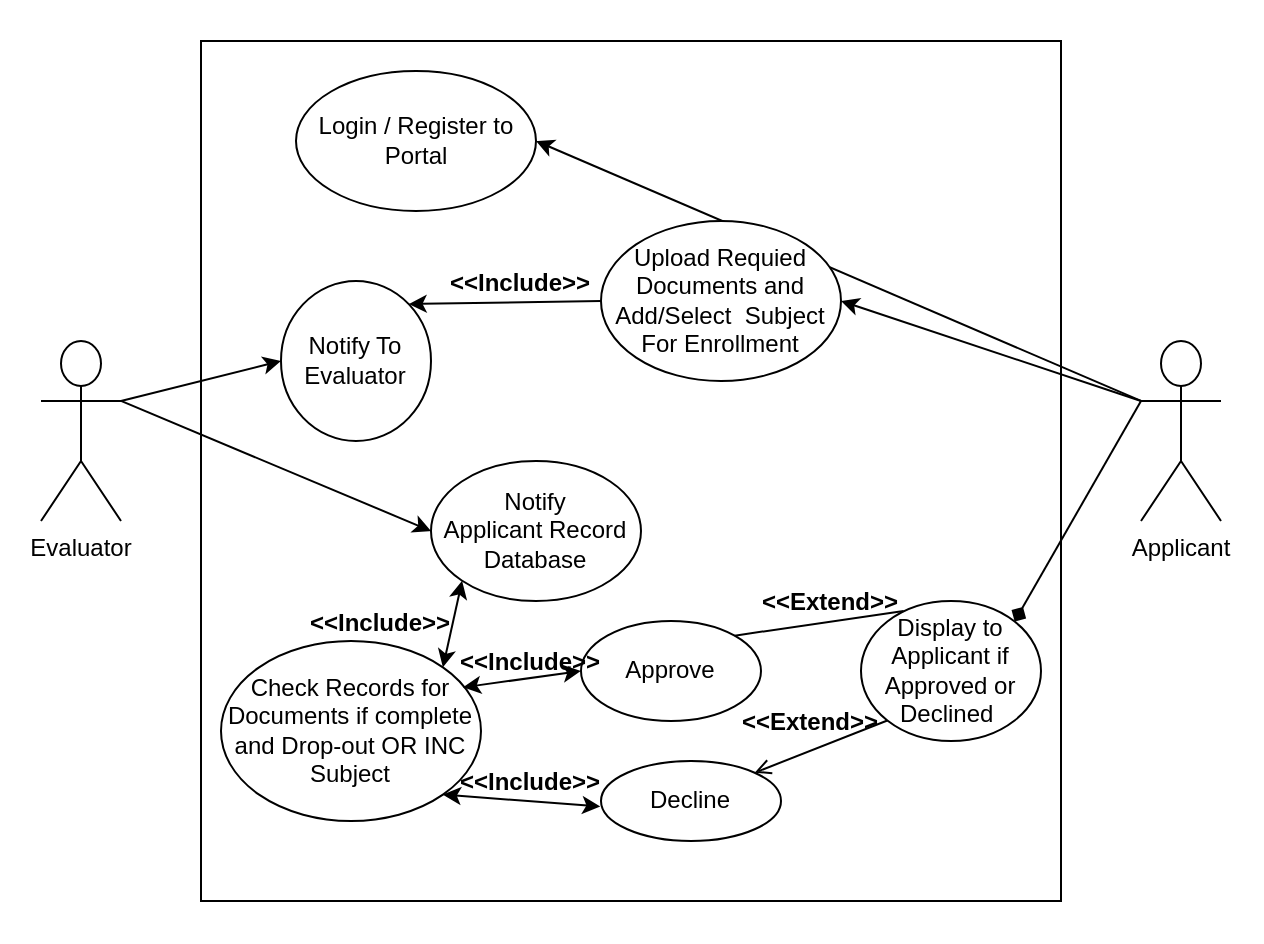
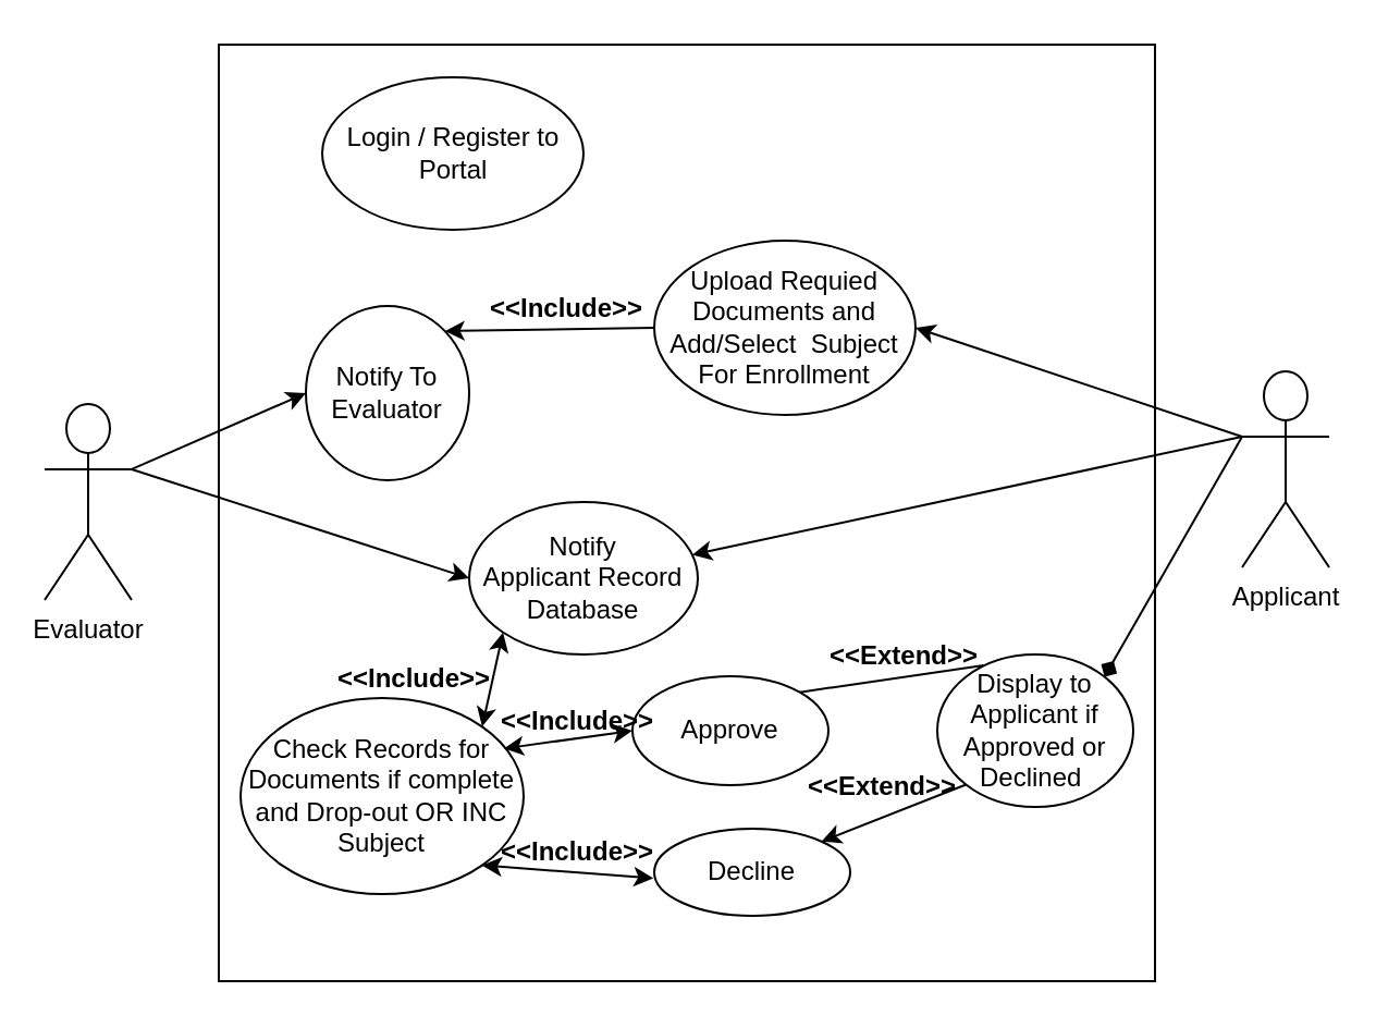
  <mxCell id="0" />
  <mxCell id="1" parent="0" />
  <mxCell id="2" value="" style="whiteSpace=wrap;html=1;aspect=fixed;" parent="1" vertex="1"><mxGeometry x="100" y="20" width="430" height="430" as="geometry" /></mxCell>
- <mxCell id="3" value="Evaluator" style="shape=umlActor;verticalLabelPosition=bottom;verticalAlign=top;html=1;outlineConnect=0;" parent="1" vertex="1"><mxGeometry x="20" y="170" width="40" height="90" as="geometry" /></mxCell>
+ <mxCell id="3" value="Evaluator" style="shape=umlActor;verticalLabelPosition=bottom;verticalAlign=top;html=1;outlineConnect=0;" parent="1" vertex="1"><mxGeometry x="20" y="185" width="40" height="90" as="geometry" /></mxCell>
  <mxCell id="4" value="Applicant" style="shape=umlActor;verticalLabelPosition=bottom;verticalAlign=top;html=1;outlineConnect=0;" parent="1" vertex="1"><mxGeometry x="570" y="170" width="40" height="90" as="geometry" /></mxCell>
  <mxCell id="5" value="Notify &lt;br&gt;Applicant Record Database" style="ellipse;whiteSpace=wrap;html=1;" parent="1" vertex="1"><mxGeometry x="215" y="230" width="105" height="70" as="geometry" /></mxCell>
  <mxCell id="6" value="" style="endArrow=classic;html=1;rounded=0;exitX=1;exitY=0.333;exitDx=0;exitDy=0;exitPerimeter=0;entryX=0;entryY=0.5;entryDx=0;entryDy=0;" parent="1" source="3" target="5" edge="1"><mxGeometry width="50" height="50" relative="1" as="geometry"><mxPoint x="350" y="220" as="sourcePoint" /><mxPoint x="400" y="170" as="targetPoint" /></mxGeometry></mxCell>
  <mxCell id="7" value="Login / Register to Portal" style="ellipse;whiteSpace=wrap;html=1;" parent="1" vertex="1"><mxGeometry x="147.5" y="35" width="120" height="70" as="geometry" /></mxCell>
- <mxCell id="8" value="" style="endArrow=classic;html=1;rounded=0;entryX=1;entryY=0.5;entryDx=0;entryDy=0;exitX=0;exitY=0.333;exitDx=0;exitDy=0;exitPerimeter=0;" parent="1" source="4" target="7" edge="1"><mxGeometry width="50" height="50" relative="1" as="geometry"><mxPoint x="350" y="220" as="sourcePoint" /><mxPoint x="400" y="170" as="targetPoint" /></mxGeometry></mxCell>
+ <mxCell id="8" value="" style="endArrow=classic;html=1;rounded=0;exitX=0;exitY=0.333;exitDx=0;exitDy=0;exitPerimeter=0;" parent="1" source="4" target="5" edge="1"><mxGeometry width="50" height="50" relative="1" as="geometry"><mxPoint x="350" y="220" as="sourcePoint" /><mxPoint x="400" y="170" as="targetPoint" /></mxGeometry></mxCell>
  <mxCell id="9" value="Upload Requied Documents and Add/Select&amp;nbsp; Subject&lt;br&gt;For Enrollment" style="ellipse;whiteSpace=wrap;html=1;" parent="1" vertex="1"><mxGeometry x="300" y="110" width="120" height="80" as="geometry" /></mxCell>
  <mxCell id="10" value="" style="endArrow=classic;html=1;rounded=0;entryX=1;entryY=0.5;entryDx=0;entryDy=0;exitX=0;exitY=0.333;exitDx=0;exitDy=0;exitPerimeter=0;" parent="1" source="4" target="9" edge="1"><mxGeometry width="50" height="50" relative="1" as="geometry"><mxPoint x="560" y="200" as="sourcePoint" /><mxPoint x="385" y="105" as="targetPoint" /></mxGeometry></mxCell>
  <mxCell id="11" value="Check Records for Documents if complete and Drop-out OR INC Subject" style="ellipse;whiteSpace=wrap;html=1;" parent="1" vertex="1"><mxGeometry x="110" y="320" width="130" height="90" as="geometry" /></mxCell>
  <mxCell id="12" value="" style="endArrow=classic;startArrow=classic;html=1;rounded=0;entryX=0;entryY=1;entryDx=0;entryDy=0;exitX=1;exitY=0;exitDx=0;exitDy=0;" parent="1" source="11" target="5" edge="1"><mxGeometry width="50" height="50" relative="1" as="geometry"><mxPoint x="230" y="340" as="sourcePoint" /><mxPoint x="280" y="290" as="targetPoint" /></mxGeometry></mxCell>
  <mxCell id="13" value="Approve" style="ellipse;whiteSpace=wrap;html=1;" parent="1" vertex="1"><mxGeometry x="290" y="310" width="90" height="50" as="geometry" /></mxCell>
  <mxCell id="14" value="Decline" style="ellipse;whiteSpace=wrap;html=1;" parent="1" vertex="1"><mxGeometry x="300" y="380" width="90" height="40" as="geometry" /></mxCell>
  <mxCell id="15" value="Display to Applicant if Approved or Declined&amp;nbsp;" style="ellipse;whiteSpace=wrap;html=1;" parent="1" vertex="1"><mxGeometry x="430" y="300" width="90" height="70" as="geometry" /></mxCell>
  <mxCell id="16" value="Notify To Evaluator" style="ellipse;whiteSpace=wrap;html=1;" parent="1" vertex="1"><mxGeometry x="140" y="140" width="75" height="80" as="geometry" /></mxCell>
  <mxCell id="17" value="" style="endArrow=classic;html=1;rounded=0;entryX=1;entryY=0;entryDx=0;entryDy=0;exitX=0;exitY=0.5;exitDx=0;exitDy=0;" parent="1" source="9" target="16" edge="1"><mxGeometry width="50" height="50" relative="1" as="geometry"><mxPoint x="350" y="280" as="sourcePoint" /><mxPoint x="400" y="230" as="targetPoint" /></mxGeometry></mxCell>
  <mxCell id="18" value="" style="endArrow=classic;html=1;rounded=0;exitX=1;exitY=0.333;exitDx=0;exitDy=0;exitPerimeter=0;entryX=0;entryY=0.5;entryDx=0;entryDy=0;" parent="1" source="3" target="16" edge="1"><mxGeometry width="50" height="50" relative="1" as="geometry"><mxPoint x="70" y="210" as="sourcePoint" /><mxPoint x="225" y="275" as="targetPoint" /></mxGeometry></mxCell>
  <mxCell id="19" value="" style="endArrow=none;html=1;rounded=0;entryX=1;entryY=0;entryDx=0;entryDy=0;exitX=0.237;exitY=0.071;exitDx=0;exitDy=0;exitPerimeter=0;" parent="1" target="13" edge="1" source="15"><mxGeometry width="50" height="50" relative="1" as="geometry"><mxPoint x="440" y="300" as="sourcePoint" /><mxPoint x="432.04" y="299.96" as="targetPoint" /></mxGeometry></mxCell>
- <mxCell id="20" value="" style="endArrow=open;html=1;rounded=0;exitX=0;exitY=1;exitDx=0;exitDy=0;entryX=1;entryY=0;entryDx=0;entryDy=0;" parent="1" source="15" target="14" edge="1"><mxGeometry width="50" height="50" relative="1" as="geometry"><mxPoint x="379.03" y="325" as="sourcePoint" /><mxPoint x="443.18" y="310.251" as="targetPoint" /></mxGeometry></mxCell>
+ <mxCell id="20" value="" style="endArrow=classic;html=1;rounded=0;exitX=0;exitY=1;exitDx=0;exitDy=0;entryX=1;entryY=0;entryDx=0;entryDy=0;" parent="1" source="15" target="14" edge="1"><mxGeometry width="50" height="50" relative="1" as="geometry"><mxPoint x="379.03" y="325" as="sourcePoint" /><mxPoint x="443.18" y="310.251" as="targetPoint" /></mxGeometry></mxCell>
  <mxCell id="21" value="" style="endArrow=diamond;html=1;rounded=0;entryX=1;entryY=0;entryDx=0;entryDy=0;exitX=0;exitY=0.333;exitDx=0;exitDy=0;exitPerimeter=0;" parent="1" source="4" target="15" edge="1"><mxGeometry width="50" height="50" relative="1" as="geometry"><mxPoint x="580" y="190" as="sourcePoint" /><mxPoint x="415" y="150" as="targetPoint" /></mxGeometry></mxCell>
  <mxCell id="22" value="&lt;&lt;Extend&gt;&gt;" style="text;align=center;fontStyle=1;verticalAlign=middle;spacingLeft=3;spacingRight=3;strokeColor=none;rotatable=0;points=[[0,0.5],[1,0.5]];portConstraint=eastwest;" parent="1" vertex="1"><mxGeometry x="390" y="290" width="50" height="20" as="geometry" /></mxCell>
  <mxCell id="23" value="&lt;&lt;Include&gt;&gt;" style="text;align=center;fontStyle=1;verticalAlign=middle;spacingLeft=3;spacingRight=3;strokeColor=none;rotatable=0;points=[[0,0.5],[1,0.5]];portConstraint=eastwest;" parent="1" vertex="1"><mxGeometry x="165" y="310" width="50" as="geometry" /></mxCell>
  <mxCell id="24" value="&lt;&lt;Include&gt;&gt;" style="text;align=center;fontStyle=1;verticalAlign=middle;spacingLeft=3;spacingRight=3;strokeColor=none;rotatable=0;points=[[0,0.5],[1,0.5]];portConstraint=eastwest;" parent="1" vertex="1"><mxGeometry x="240" y="380" width="50" height="20" as="geometry" /></mxCell>
  <mxCell id="25" value="&lt;&lt;Extend&gt;&gt;" style="text;align=center;fontStyle=1;verticalAlign=middle;spacingLeft=3;spacingRight=3;strokeColor=none;rotatable=0;points=[[0,0.5],[1,0.5]];portConstraint=eastwest;" parent="1" vertex="1"><mxGeometry x="380" y="350" width="50" height="20" as="geometry" /></mxCell>
  <mxCell id="26" value="&lt;&lt;Include&gt;&gt;" style="text;align=center;fontStyle=1;verticalAlign=middle;spacingLeft=3;spacingRight=3;strokeColor=none;rotatable=0;points=[[0,0.5],[1,0.5]];portConstraint=eastwest;" parent="1" vertex="1"><mxGeometry x="235" y="140" width="50" as="geometry" /></mxCell>
  <mxCell id="27" value="" style="endArrow=classic;startArrow=classic;html=1;rounded=0;entryX=0;entryY=0.5;entryDx=0;entryDy=0;exitX=1;exitY=0;exitDx=0;exitDy=0;" edge="1" parent="1" target="13"><mxGeometry width="50" height="50" relative="1" as="geometry"><mxPoint x="230.962" y="343.18" as="sourcePoint" /><mxPoint x="240.377" y="299.749" as="targetPoint" /></mxGeometry></mxCell>
  <mxCell id="28" value="" style="endArrow=classic;startArrow=classic;html=1;rounded=0;entryX=-0.004;entryY=0.568;entryDx=0;entryDy=0;exitX=1;exitY=1;exitDx=0;exitDy=0;entryPerimeter=0;" edge="1" parent="1" source="11" target="14"><mxGeometry width="50" height="50" relative="1" as="geometry"><mxPoint x="225.962" y="398.18" as="sourcePoint" /><mxPoint x="285" y="390" as="targetPoint" /></mxGeometry></mxCell>
  <mxCell id="29" value="&lt;&lt;Include&gt;&gt;" style="text;align=center;fontStyle=1;verticalAlign=middle;spacingLeft=3;spacingRight=3;strokeColor=none;rotatable=0;points=[[0,0.5],[1,0.5]];portConstraint=eastwest;" vertex="1" parent="1"><mxGeometry x="240" y="320" width="50" height="20" as="geometry" /></mxCell>
